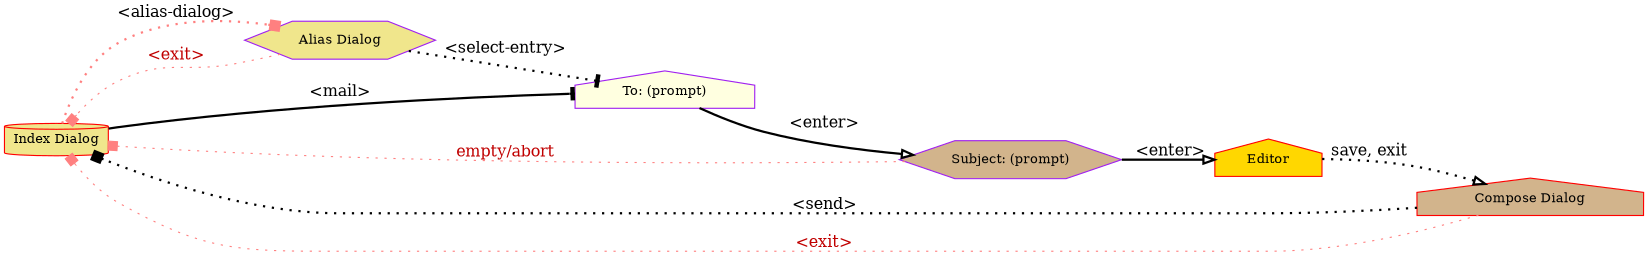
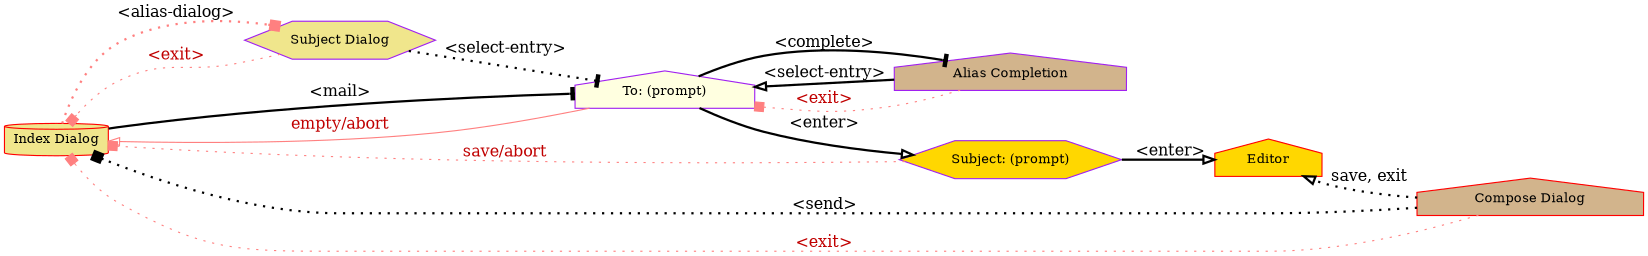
  digraph {
    compound=true
    nodesep=0.2
    rankdir=LR
    ranksep=0.0
    node [color=purple fillcolor=khaki fontsize=12 penwidth=1.0 shape=house style=filled]
    edge [arrowhead=box arrowsize=1.0 penwidth=2.0 style=dotted]
    n1 [color=red height=0.2 label="Index Dialog" shape=cylinder]
-   n2 [height=0.2 label="Alias Dialog" shape=hexagon]
+   n2 [height=0.2 label="Subject Dialog" shape=hexagon]
    n3 [fillcolor=lightyellow height=0.2 label="To: (prompt)"]
-   n5 [fillcolor=tan height=0.2 label="Subject: (prompt)" shape=hexagon]
+   n4 [fillcolor=tan height=0.2 label="Alias Completion"]
+   n5 [fillcolor=gold height=0.2 label="Subject: (prompt)" shape=hexagon]
    n6 [color=red fillcolor=tan height=0.2 label="Compose Dialog"]
    n7 [color=red fillcolor=gold height=0.2 label=Editor]
    n1 -> n2 [color="#ff8080" label="<alias-dialog>"]
    n1 -> n3 [arrowhead=tee label="<mail>" style=solid]
    n2 -> n1 [color="#ff8080" fontcolor="#c00000" label="<exit>" penwidth=1.0]
    n2 -> n3 [arrowhead=tee label="<select-entry>"]
+   n3 -> n1 [arrowhead=onormal color="#ff8080" fontcolor="#c00000" label="empty/abort" penwidth=1.0 style=solid]
+   n3 -> n4 [arrowhead=tee label="<complete>" style=solid]
    n3 -> n5 [arrowhead=onormal label="<enter>" style=solid]
-   n5 -> n1 [color="#ff8080" fontcolor="#c00000" label="empty/abort" penwidth=1.0]
+   n4 -> n3 [arrowhead=onormal label="<select-entry>" style=solid]
+   n4 -> n3 [color="#ff8080" fontcolor="#c00000" label="<exit>" penwidth=1.0]
+   n5 -> n1 [color="#ff8080" fontcolor="#c00000" label="save/abort" penwidth=1.0]
    n5 -> n7 [arrowhead=onormal label="<enter>" style=solid]
    n6 -> n1 [label="<send>"]
    n6 -> n1 [color="#ff8080" fontcolor="#c00000" label="<exit>" penwidth=1.0]
-   n7 -> n6 [arrowhead=onormal label="save, exit"]
+   n6 -> n7 [arrowhead=onormal label="save, exit"]
  }
